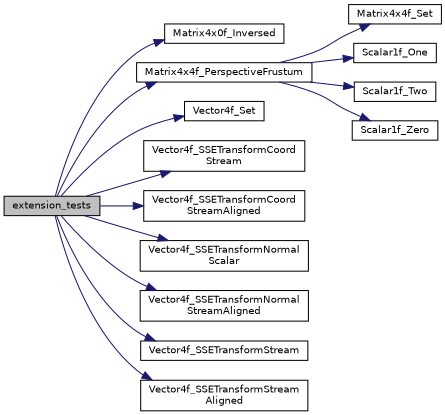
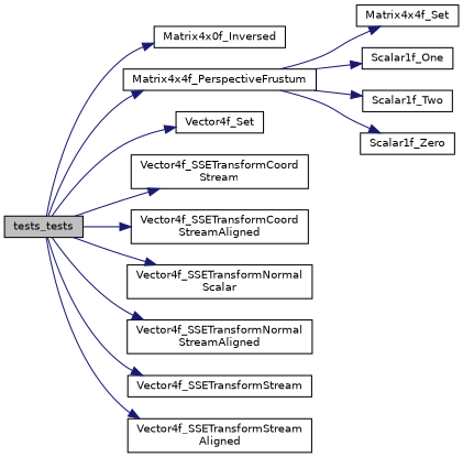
  digraph {
    rankdir=LR
    node [color=black fillcolor=white fontname=Helvetica fontsize=10 shape=record style=filled]
    edge [color=midnightblue fontname=Helvetica fontsize=10 labelfontname=Helvetica labelfontsize=10 style=solid]
-   n1 [fillcolor=grey75 fontcolor=black height=0.2 label=extension_tests width=0.4]
+   n1 [fillcolor=grey75 fontcolor=black height=0.2 label=tests_tests width=0.4]
    n2 [height=0.2 label=Matrix4x0f_Inversed width=0.4]
    n3 [height=0.2 label=Matrix4x4f_PerspectiveFrustum width=0.4]
    n4 [height=0.2 label=Vector4f_Set width=0.4]
    n5 [height=0.2 label="Vector4f_SSETransformCoord\lStream" width=0.4]
    n6 [height=0.2 label="Vector4f_SSETransformCoord\lStreamAligned" width=0.4]
    n7 [height=0.2 label="Vector4f_SSETransformNormal\lScalar" width=0.4]
    n8 [height=0.2 label="Vector4f_SSETransformNormal\lStreamAligned" width=0.4]
    n9 [height=0.2 label=Vector4f_SSETransformStream width=0.4]
    n10 [height=0.2 label="Vector4f_SSETransformStream\lAligned" width=0.4]
    n11 [height=0.2 label=Matrix4x4f_Set width=0.4]
    n12 [height=0.2 label=Scalar1f_One width=0.4]
    n13 [height=0.2 label=Scalar1f_Two width=0.4]
    n14 [height=0.2 label=Scalar1f_Zero width=0.4]
    n1 -> n2
    n1 -> n3
    n1 -> n4
    n1 -> n5
    n1 -> n6
    n1 -> n7
    n1 -> n8
    n1 -> n9
    n1 -> n10
    n3 -> n11
    n3 -> n12
    n3 -> n13
    n3 -> n14
  }
